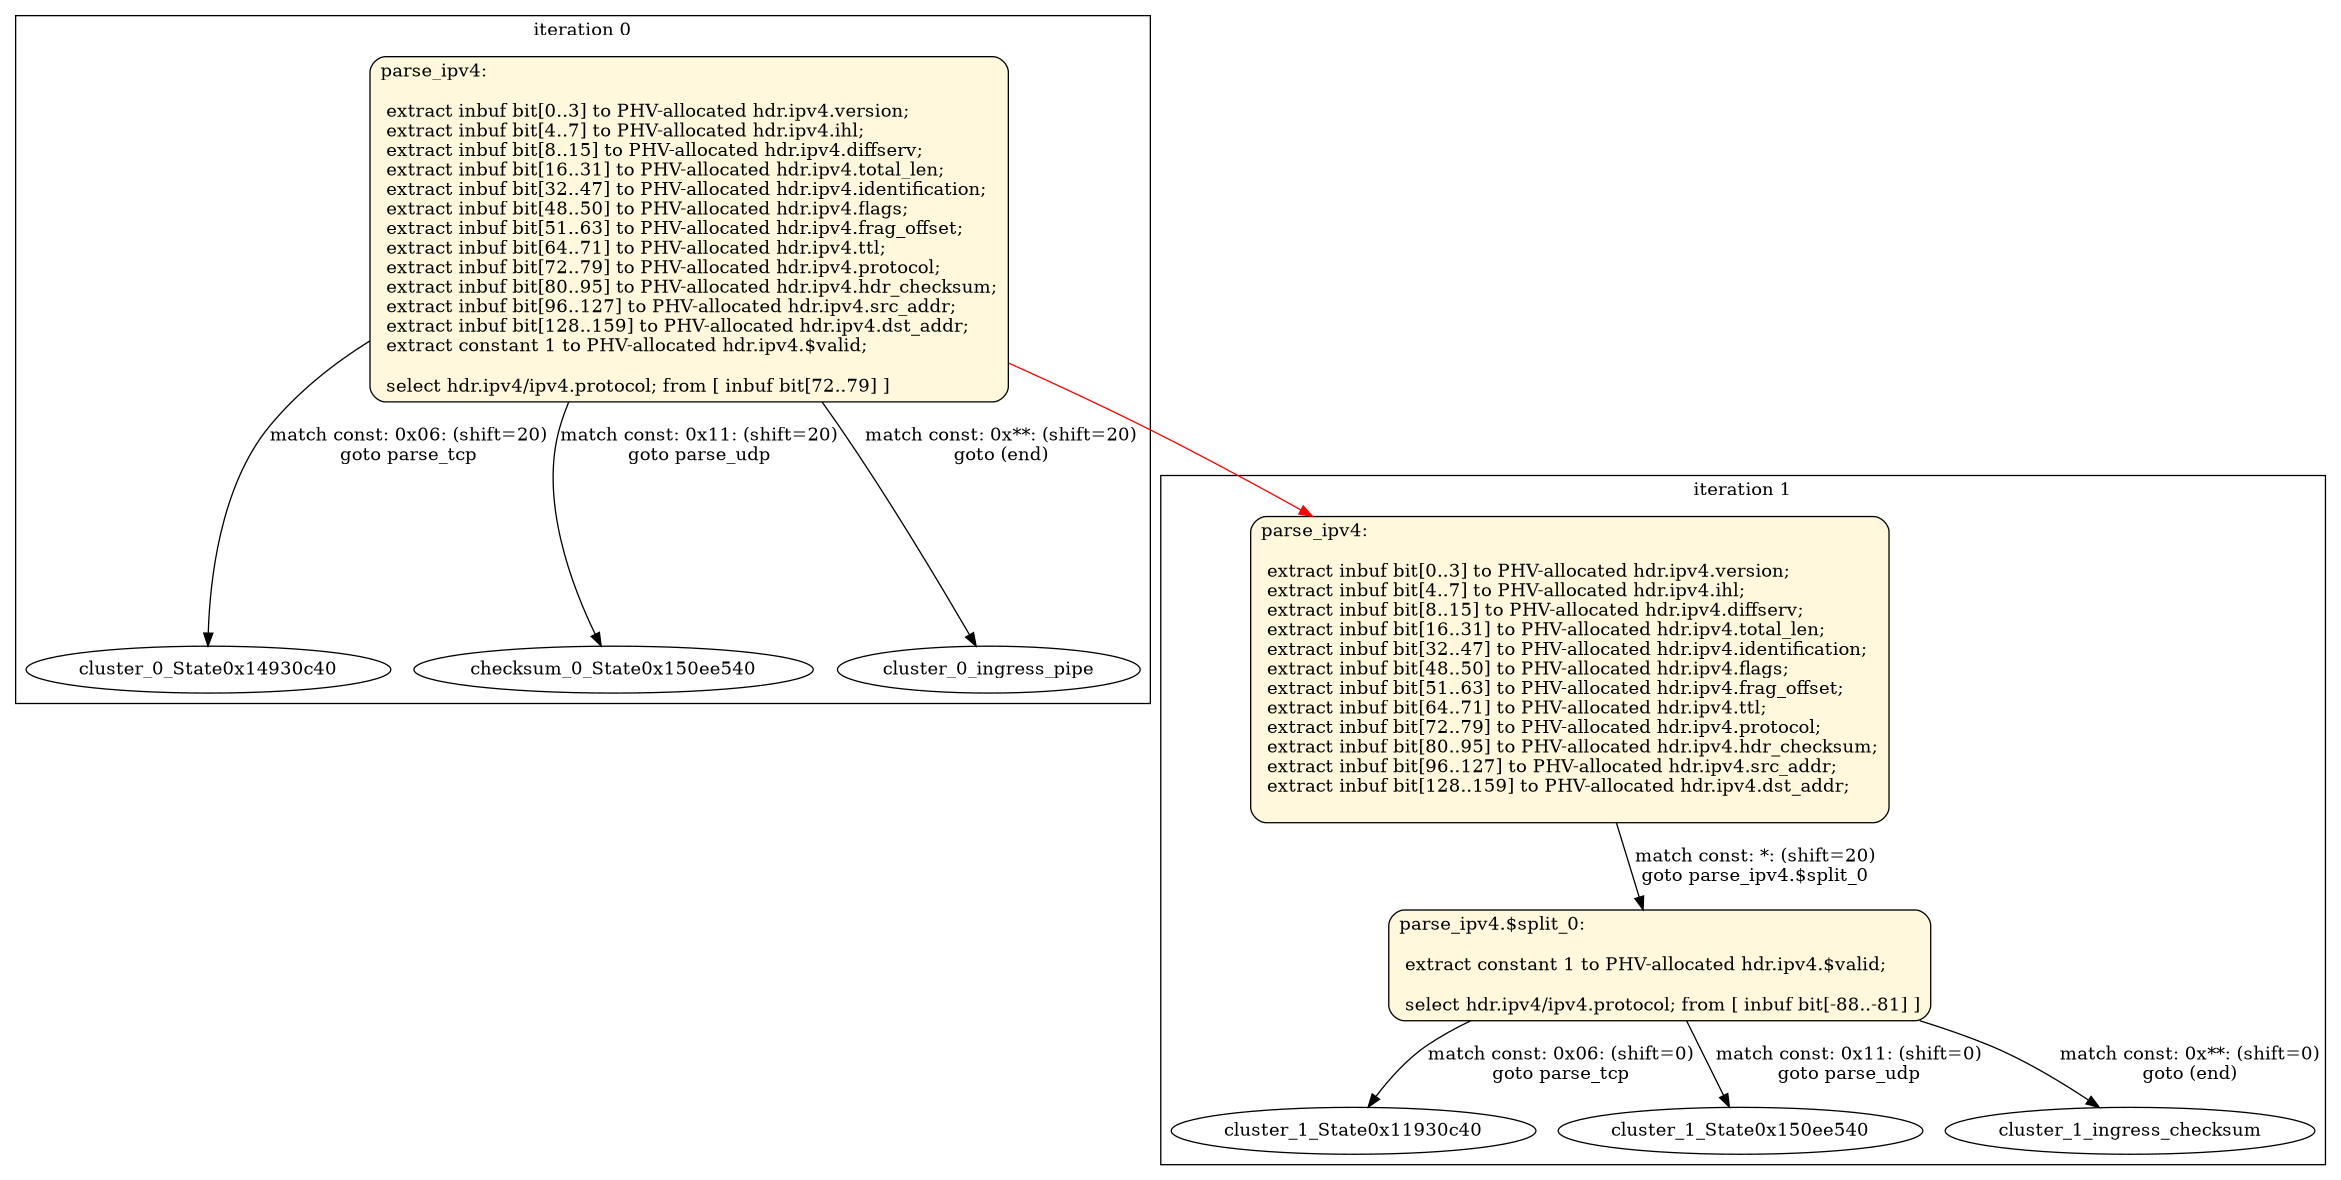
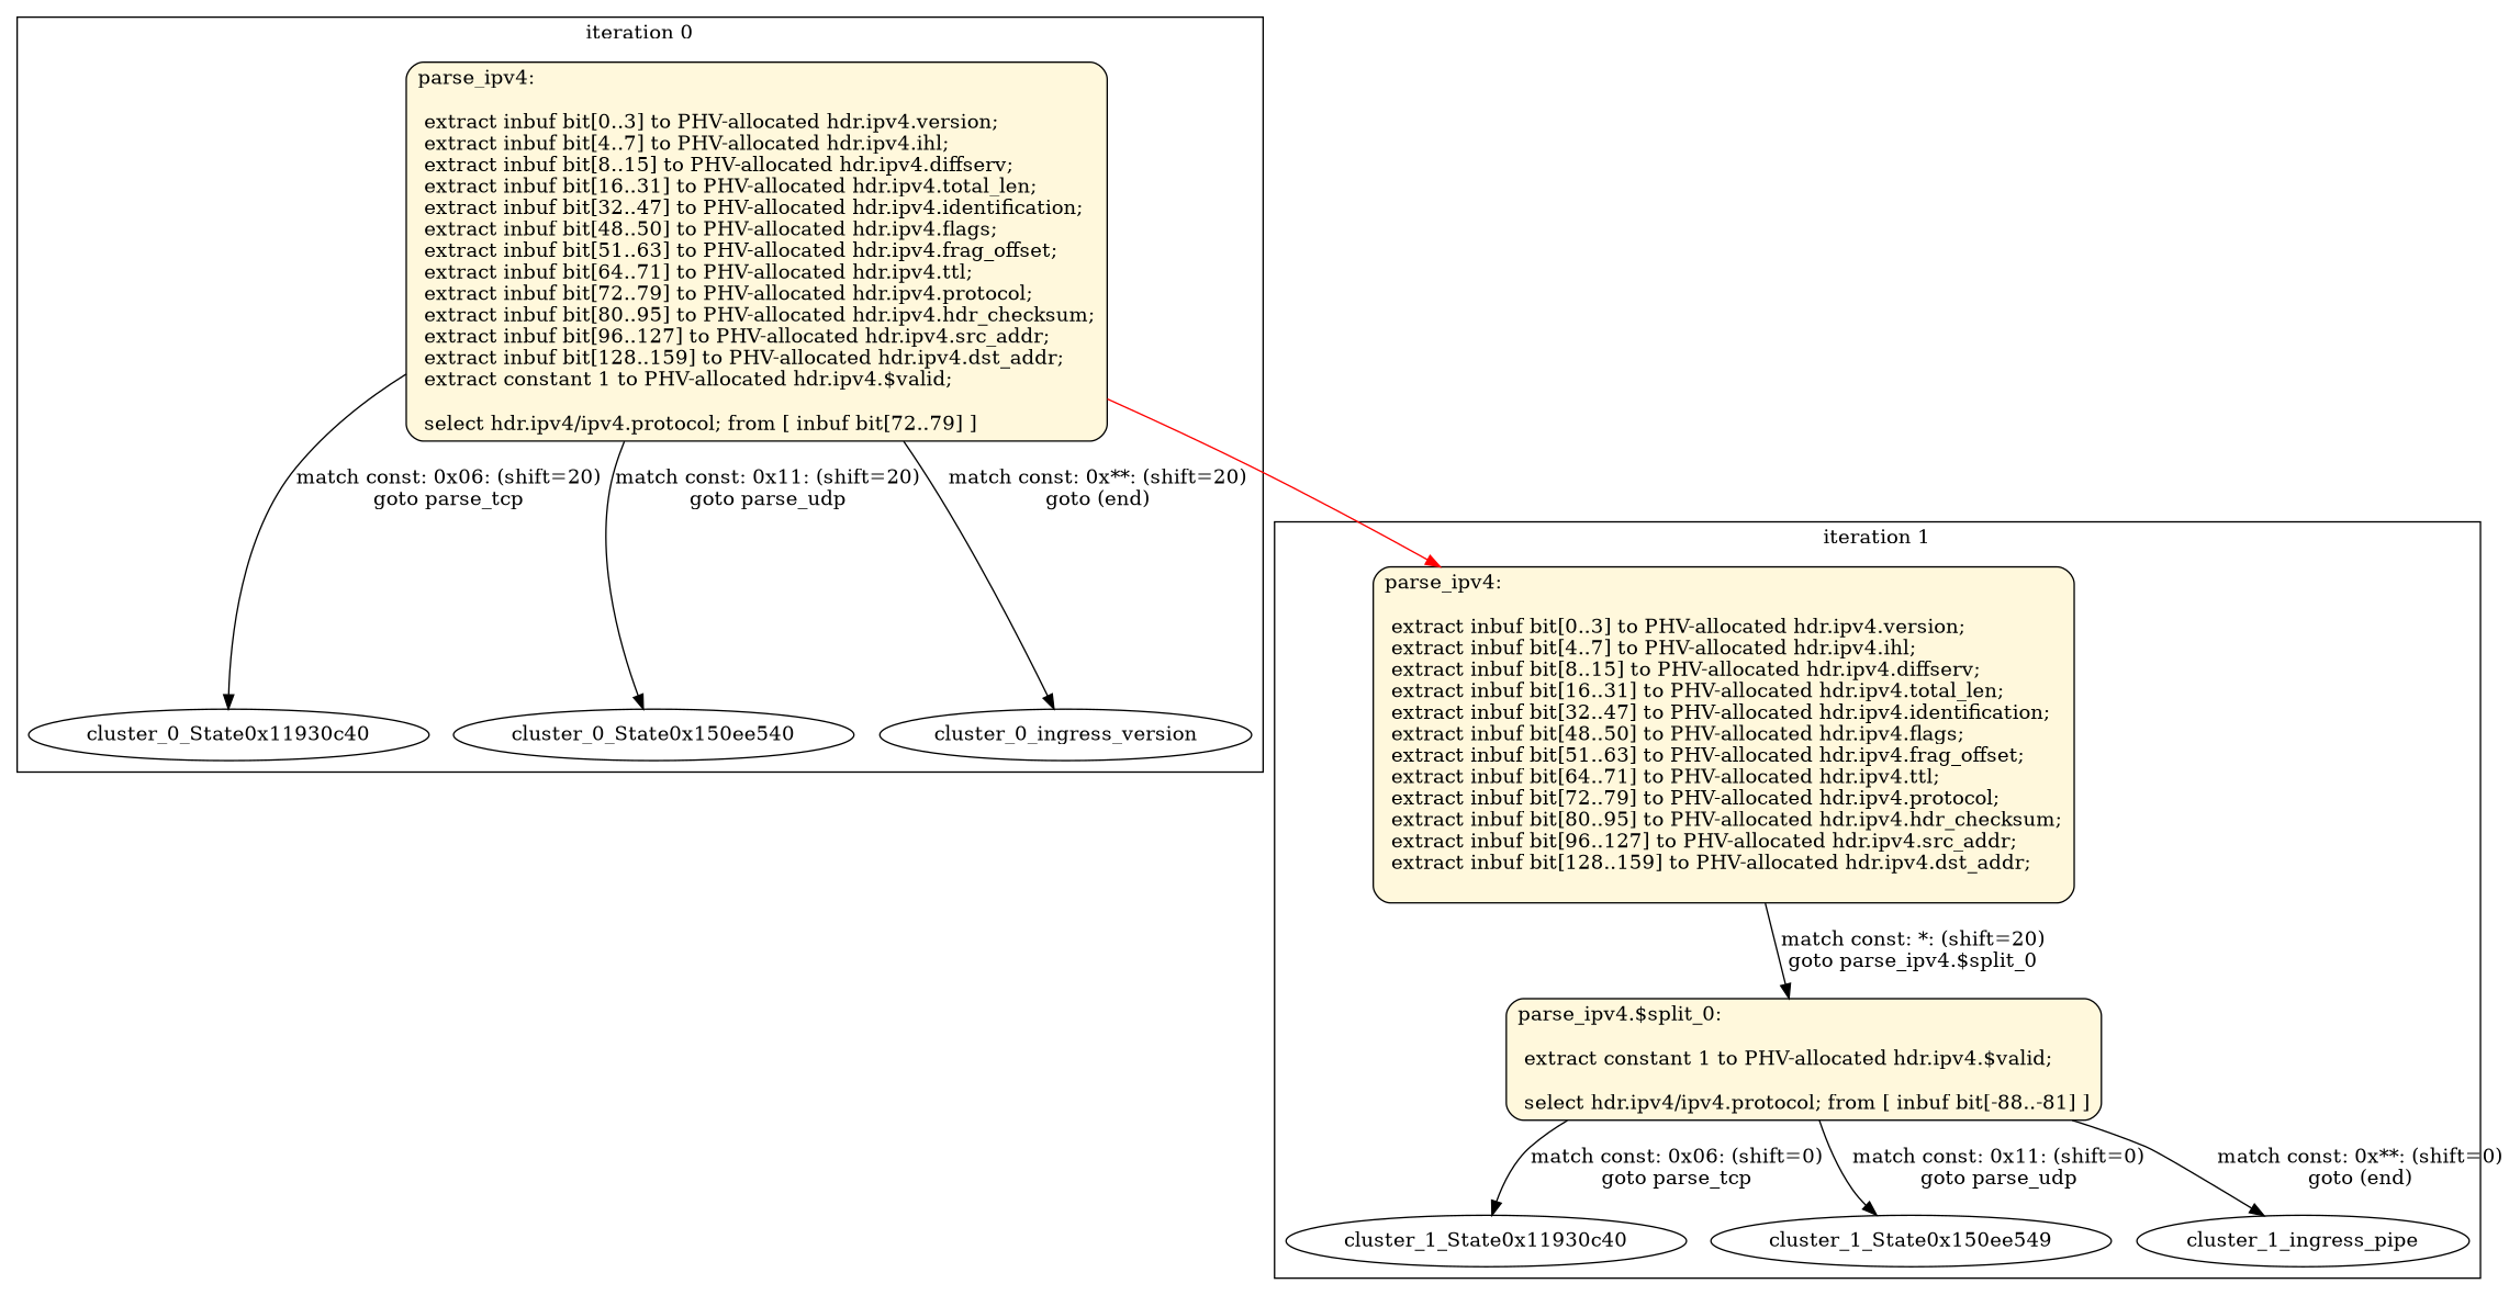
  digraph {
    n1 [fillcolor=cornsilk label="{parse_ipv4:\l\l    extract inbuf bit[0\.\.3] to PHV-allocated hdr\.ipv4\.version;\l    extract inbuf bit[4\.\.7] to PHV-allocated hdr\.ipv4\.ihl;\l    extract inbuf bit[8\.\.15] to PHV-allocated hdr\.ipv4\.diffserv;\l    extract inbuf bit[16\.\.31] to PHV-allocated hdr\.ipv4\.total_len;\l    extract inbuf bit[32\.\.47] to PHV-allocated hdr\.ipv4\.identification;\l    extract inbuf bit[48\.\.50] to PHV-allocated hdr\.ipv4\.flags;\l    extract inbuf bit[51\.\.63] to PHV-allocated hdr\.ipv4\.frag_offset;\l    extract inbuf bit[64\.\.71] to PHV-allocated hdr\.ipv4\.ttl;\l    extract inbuf bit[72\.\.79] to PHV-allocated hdr\.ipv4\.protocol;\l    extract inbuf bit[80\.\.95] to PHV-allocated hdr\.ipv4\.hdr_checksum;\l    extract inbuf bit[96\.\.127] to PHV-allocated hdr\.ipv4\.src_addr;\l    extract inbuf bit[128\.\.159] to PHV-allocated hdr\.ipv4\.dst_addr;\l    extract constant 1 to PHV-allocated hdr\.ipv4\.\$valid;\l\l    select hdr\.ipv4/ipv4\.protocol; from [ inbuf bit[72\.\.79] ]\l}" shape=record style="filled,rounded"]
-   cluster_0_State0x14930c40
-   cluster_0_State0x150ee540 [label=checksum_0_State0x150ee540]
-   cluster_0_ingress_pipe
+   cluster_0_State0x14930c40 [label=cluster_0_State0x11930c40]
+   cluster_0_State0x150ee540
+   cluster_0_ingress_pipe [label=cluster_0_ingress_version]
    n5 [fillcolor=cornsilk label="{parse_ipv4:\l\l    extract inbuf bit[0\.\.3] to PHV-allocated hdr\.ipv4\.version;\l    extract inbuf bit[4\.\.7] to PHV-allocated hdr\.ipv4\.ihl;\l    extract inbuf bit[8\.\.15] to PHV-allocated hdr\.ipv4\.diffserv;\l    extract inbuf bit[16\.\.31] to PHV-allocated hdr\.ipv4\.total_len;\l    extract inbuf bit[32\.\.47] to PHV-allocated hdr\.ipv4\.identification;\l    extract inbuf bit[48\.\.50] to PHV-allocated hdr\.ipv4\.flags;\l    extract inbuf bit[51\.\.63] to PHV-allocated hdr\.ipv4\.frag_offset;\l    extract inbuf bit[64\.\.71] to PHV-allocated hdr\.ipv4\.ttl;\l    extract inbuf bit[72\.\.79] to PHV-allocated hdr\.ipv4\.protocol;\l    extract inbuf bit[80\.\.95] to PHV-allocated hdr\.ipv4\.hdr_checksum;\l    extract inbuf bit[96\.\.127] to PHV-allocated hdr\.ipv4\.src_addr;\l    extract inbuf bit[128\.\.159] to PHV-allocated hdr\.ipv4\.dst_addr;\l\l}" shape=record style="filled,rounded"]
    n6 [fillcolor=cornsilk label="{parse_ipv4\.\$split_0:\l\l    extract constant 1 to PHV-allocated hdr\.ipv4\.\$valid;\l\l    select hdr\.ipv4/ipv4\.protocol; from [ inbuf bit[-88\.\.-81] ]\l}" shape=record style="filled,rounded"]
    n7 [label=cluster_1_State0x11930c40]
-   cluster_1_State0x150ee540
-   cluster_1_ingress_pipe [label=cluster_1_ingress_checksum]
+   cluster_1_State0x150ee540 [label=cluster_1_State0x150ee549]
+   cluster_1_ingress_pipe
    subgraph cluster_1 {
      label="iteration 0"
      n1
      cluster_0_State0x14930c40
      cluster_0_State0x150ee540
      cluster_0_ingress_pipe
    }
    subgraph cluster_2 {
      label="iteration 1"
      n5
      n6
      n7
      cluster_1_State0x150ee540
      cluster_1_ingress_pipe
    }
    n1 -> cluster_0_State0x14930c40 [label="match const: 0x06: (shift=20)\ngoto parse_tcp"]
    n1 -> cluster_0_State0x150ee540 [label="match const: 0x11: (shift=20)\ngoto parse_udp"]
    n1 -> cluster_0_ingress_pipe [label="match const: 0x**: (shift=20)\ngoto (end)"]
    n1 -> n5 [color=red]
    n5 -> n6 [label="match const: *: (shift=20)\ngoto parse_ipv4\.\$split_0"]
    n6 -> n7 [label="match const: 0x06: (shift=0)\ngoto parse_tcp"]
    n6 -> cluster_1_State0x150ee540 [label="match const: 0x11: (shift=0)\ngoto parse_udp"]
    n6 -> cluster_1_ingress_pipe [label="match const: 0x**: (shift=0)\ngoto (end)"]
  }
